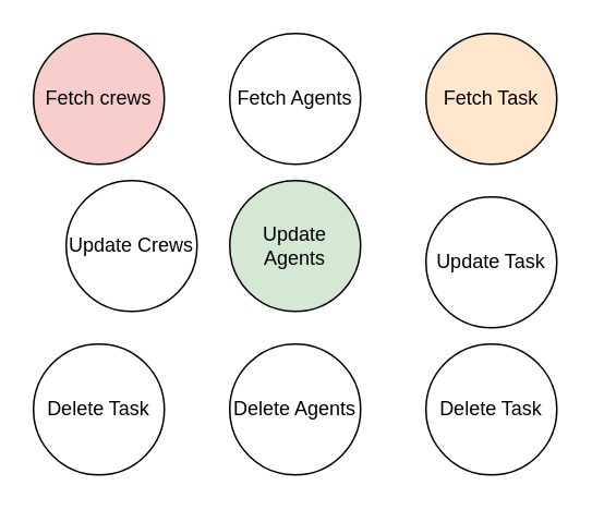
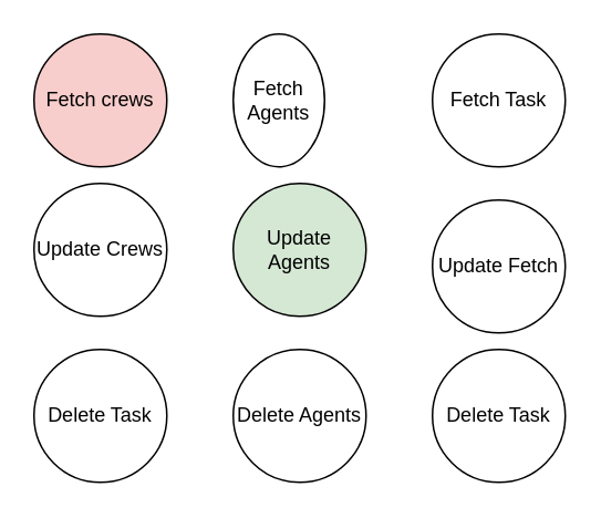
  <mxCell id="0" />
  <mxCell id="1" parent="0" />
  <mxCell id="2" value="Fetch crews" style="ellipse;whiteSpace=wrap;html=1;aspect=fixed;fillColor=#f8cecc;" vertex="1" parent="1"><mxGeometry x="20" y="20" width="80" height="80" as="geometry" /></mxCell>
- <mxCell id="3" value="Fetch Agents" style="ellipse;whiteSpace=wrap;html=1;aspect=fixed;" vertex="1" parent="1"><mxGeometry x="140" y="20" width="80" height="80" as="geometry" /></mxCell>
- <mxCell id="4" value="Fetch Task" style="ellipse;whiteSpace=wrap;html=1;aspect=fixed;fillColor=#ffe6cc;" vertex="1" parent="1"><mxGeometry x="260" y="20" width="80" height="80" as="geometry" /></mxCell>
- <mxCell id="5" value="Update Crews" style="ellipse;whiteSpace=wrap;html=1;aspect=fixed;" vertex="1" parent="1"><mxGeometry x="40" y="110" width="80" height="80" as="geometry" /></mxCell>
+ <mxCell id="3" value="Fetch Agents" style="ellipse;whiteSpace=wrap;html=1;aspect=fixed;" vertex="1" parent="1"><mxGeometry x="140" y="20" width="55" height="80" as="geometry" /></mxCell>
+ <mxCell id="4" value="Fetch Task" style="ellipse;whiteSpace=wrap;html=1;aspect=fixed;" vertex="1" parent="1"><mxGeometry x="260" y="20" width="80" height="80" as="geometry" /></mxCell>
+ <mxCell id="5" value="Update Crews" style="ellipse;whiteSpace=wrap;html=1;aspect=fixed;" vertex="1" parent="1"><mxGeometry x="20" y="110" width="80" height="80" as="geometry" /></mxCell>
  <mxCell id="6" value="Update Agents" style="ellipse;whiteSpace=wrap;html=1;aspect=fixed;fillColor=#d5e8d4;" vertex="1" parent="1"><mxGeometry x="140" y="110" width="80" height="80" as="geometry" /></mxCell>
- <mxCell id="7" value="Update Task" style="ellipse;whiteSpace=wrap;html=1;aspect=fixed;" vertex="1" parent="1"><mxGeometry x="260" y="120" width="80" height="80" as="geometry" /></mxCell>
+ <mxCell id="7" value="Update Fetch" style="ellipse;whiteSpace=wrap;html=1;aspect=fixed;" vertex="1" parent="1"><mxGeometry x="260" y="120" width="80" height="80" as="geometry" /></mxCell>
  <mxCell id="8" value="Delete Task" style="ellipse;whiteSpace=wrap;html=1;aspect=fixed;" vertex="1" parent="1"><mxGeometry x="20" y="210" width="80" height="80" as="geometry" /></mxCell>
  <mxCell id="9" value="Delete Agents" style="ellipse;whiteSpace=wrap;html=1;aspect=fixed;" vertex="1" parent="1"><mxGeometry x="140" y="210" width="80" height="80" as="geometry" /></mxCell>
  <mxCell id="10" value="Delete Task" style="ellipse;whiteSpace=wrap;html=1;aspect=fixed;" vertex="1" parent="1"><mxGeometry x="260" y="210" width="80" height="80" as="geometry" /></mxCell>
